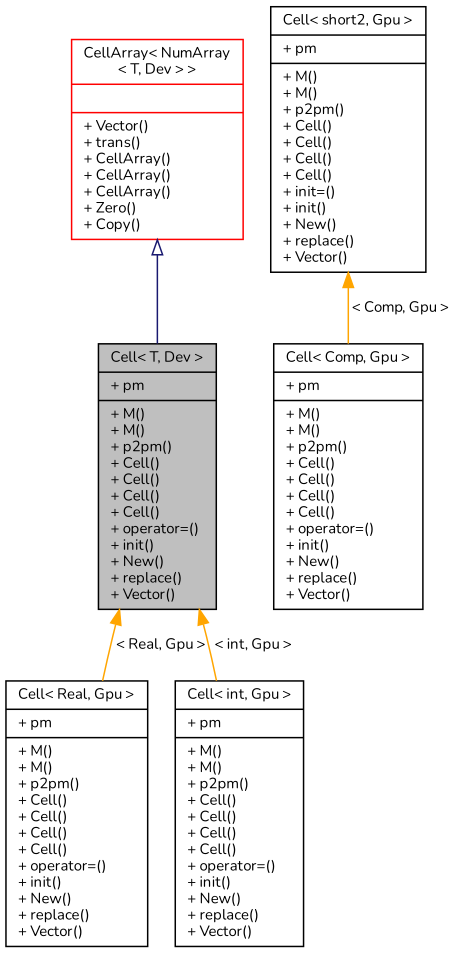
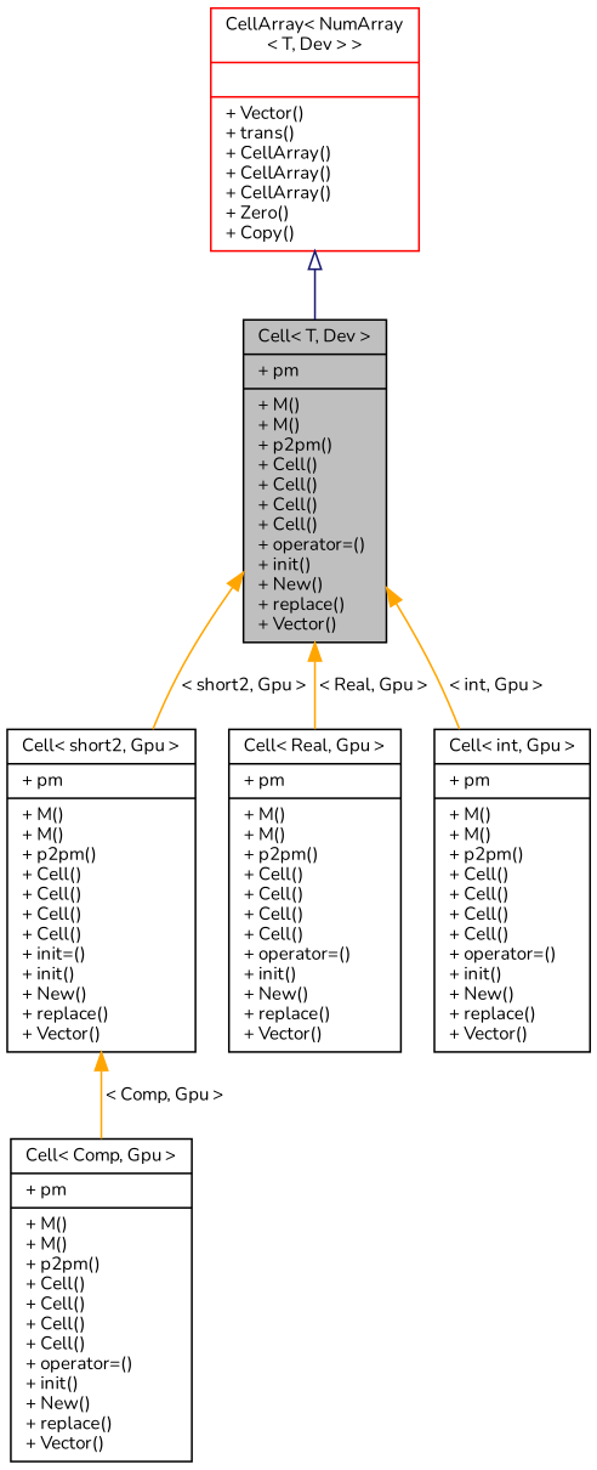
  digraph {
    fontname=Nunito
    node [color=black fontname=Nunito fontsize=10 shape=record]
    edge [color=orange dir=back fontname=Nunito fontsize=10 labelfontname=Helvetica labelfontsize=10 style=solid]
    n1 [fillcolor=grey75 fontcolor=black height=0.2 label="{Cell\< T, Dev \>\n|+ pm\l|+ M()\l+ M()\l+ p2pm()\l+ Cell()\l+ Cell()\l+ Cell()\l+ Cell()\l+ operator=()\l+ init()\l+ New()\l+ replace()\l+ Vector()\l}" style=filled width=0.4]
    n2 [height=0.2 label="{Cell\< short2, Gpu \>\n|+ pm\l|+ M()\l+ M()\l+ p2pm()\l+ Cell()\l+ Cell()\l+ Cell()\l+ Cell()\l+ init=()\l+ init()\l+ New()\l+ replace()\l+ Vector()\l}" width=0.4]
    n3 [height=0.2 label="{Cell\< Real, Gpu \>\n|+ pm\l|+ M()\l+ M()\l+ p2pm()\l+ Cell()\l+ Cell()\l+ Cell()\l+ Cell()\l+ operator=()\l+ init()\l+ New()\l+ replace()\l+ Vector()\l}" width=0.4]
    n4 [height=0.2 label="{Cell\< int, Gpu \>\n|+ pm\l|+ M()\l+ M()\l+ p2pm()\l+ Cell()\l+ Cell()\l+ Cell()\l+ Cell()\l+ operator=()\l+ init()\l+ New()\l+ replace()\l+ Vector()\l}" width=0.4]
    n5 [height=0.2 label="{Cell\< Comp, Gpu \>\n|+ pm\l|+ M()\l+ M()\l+ p2pm()\l+ Cell()\l+ Cell()\l+ Cell()\l+ Cell()\l+ operator=()\l+ init()\l+ New()\l+ replace()\l+ Vector()\l}" width=0.4]
    n6 [color=red height=0.2 label="{CellArray\< NumArray\l\< T, Dev \> \>\n||+ Vector()\l+ trans()\l+ CellArray()\l+ CellArray()\l+ CellArray()\l+ Zero()\l+ Copy()\l}" width=0.4]
+   n1 -> n2 [label=" \< short2, Gpu \>"]
    n1 -> n3 [label=" \< Real, Gpu \>"]
    n1 -> n4 [label=" \< int, Gpu \>"]
    n2 -> n5 [label=" \< Comp, Gpu \>"]
    n6 -> n1 [arrowtail=onormal color=midnightblue]
  }
